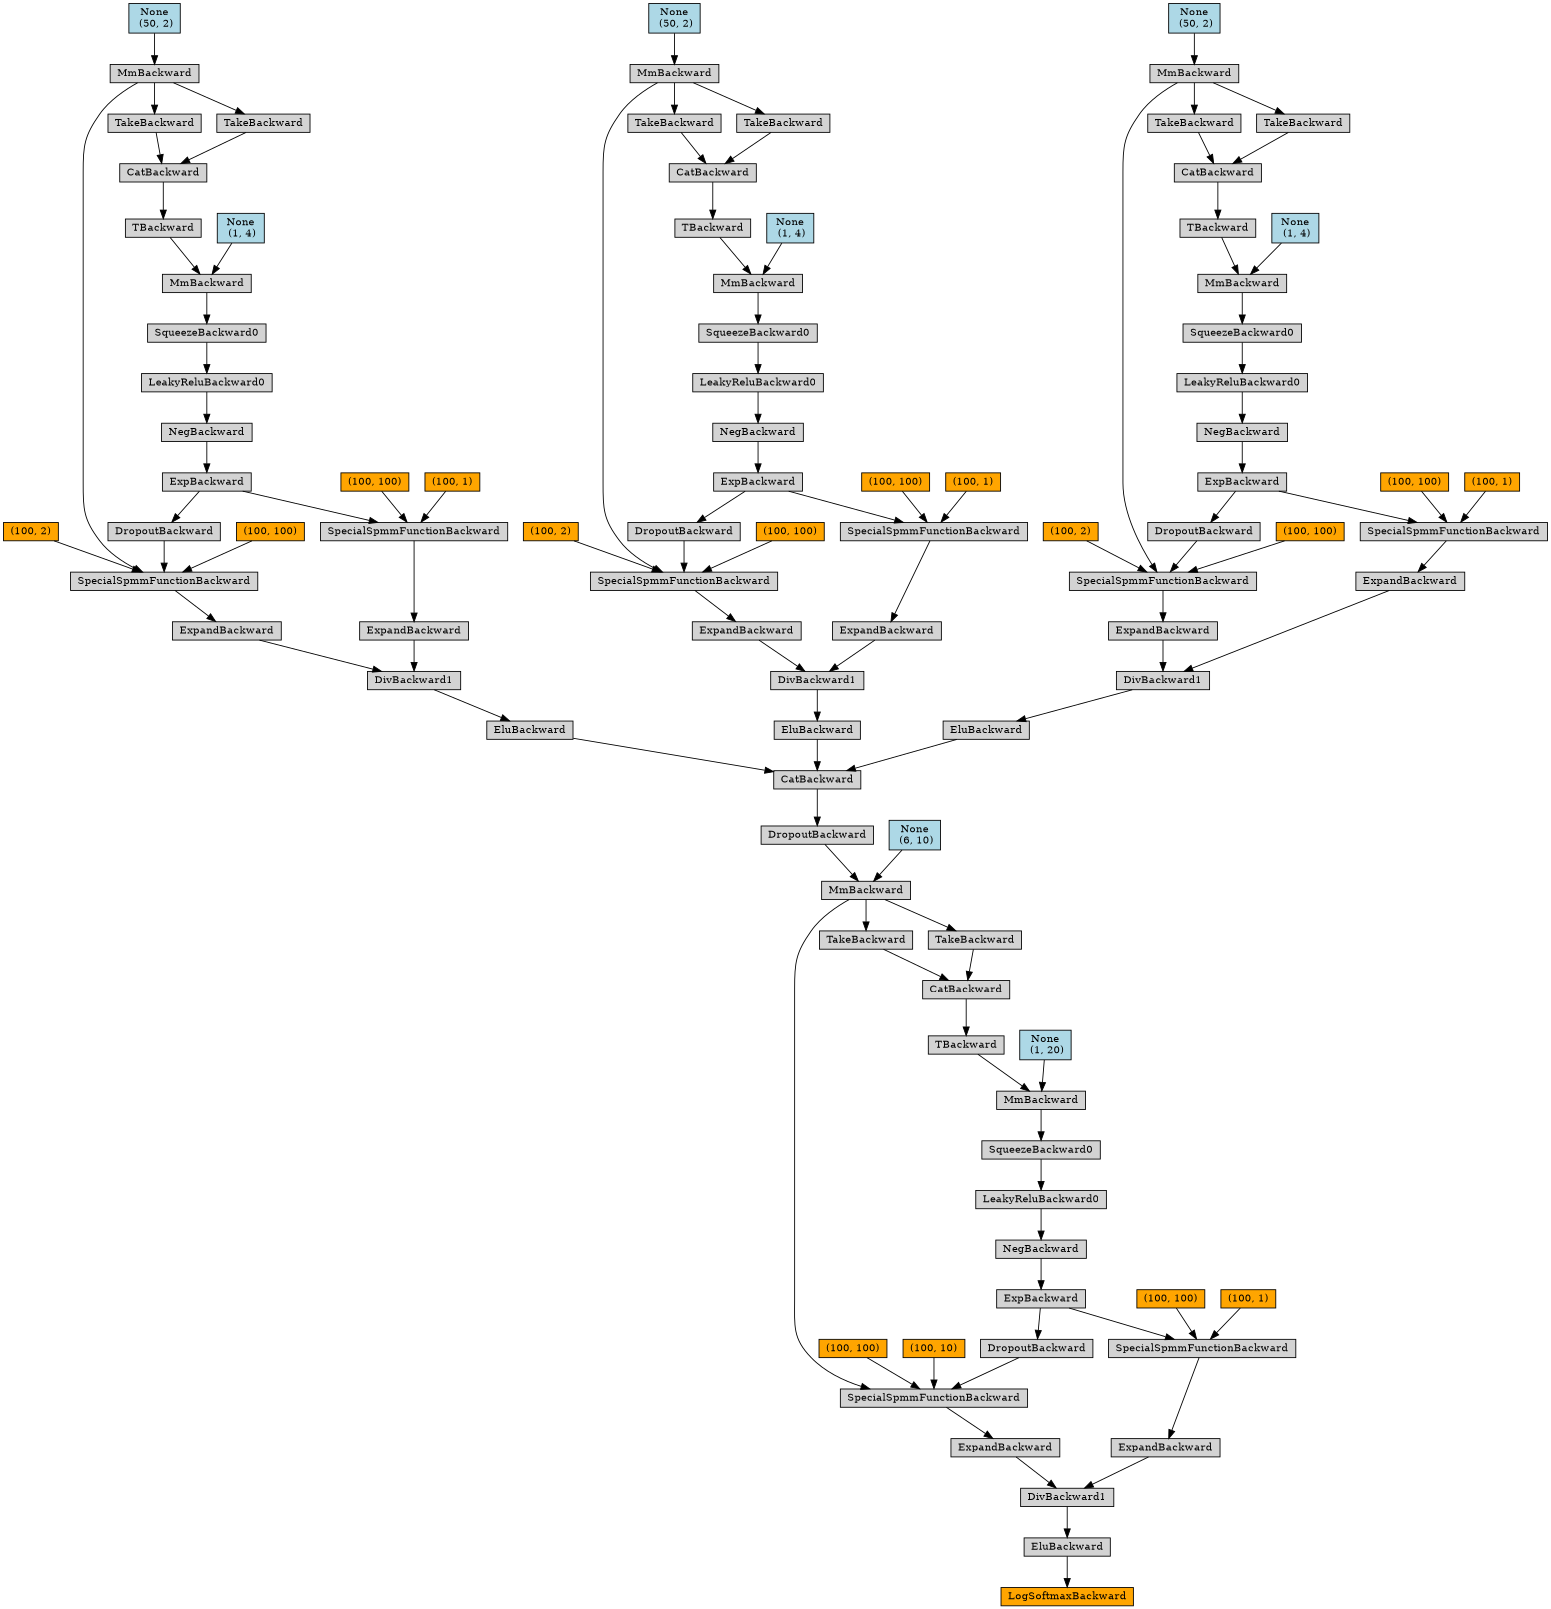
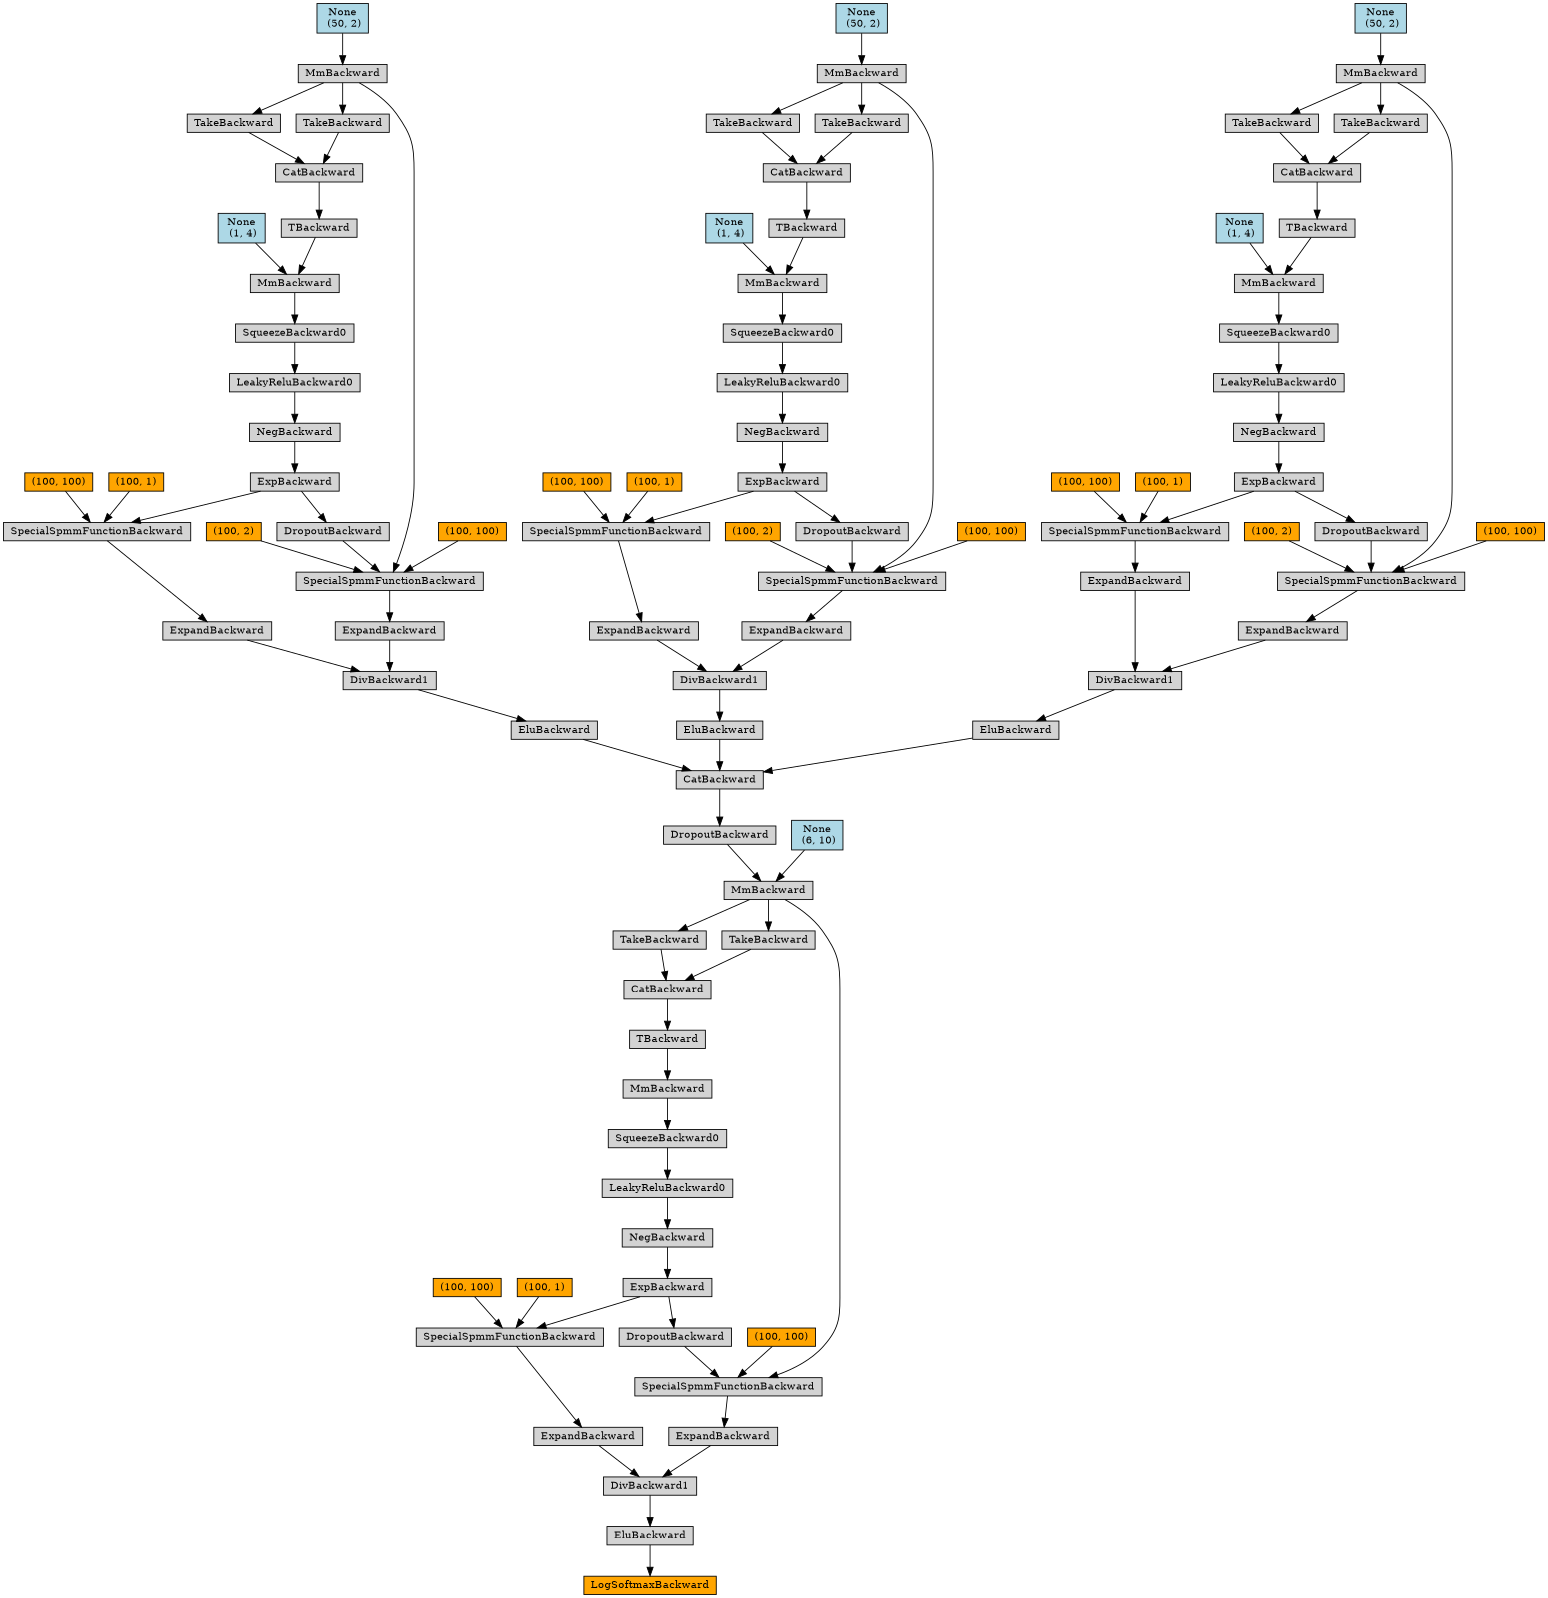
  digraph {
    node [align=left fontsize=12 ranksep=0.1 shape=box style=filled]
    n1 [fillcolor=orange height=0.2 label=LogSoftmaxBackward]
    n2 [height=0.2 label=EluBackward]
    n3 [height=0.2 label=DivBackward1]
    n4 [height=0.2 label=ExpandBackward]
    n5 [height=0.2 label=SpecialSpmmFunctionBackward]
    n6 [height=0.2 label=DropoutBackward]
    n7 [height=0.2 label=ExpBackward]
    n8 [height=0.2 label=SpecialSpmmFunctionBackward]
    n9 [height=0.2 label=ExpandBackward]
    n10 [height=0.2 label=NegBackward]
    n11 [height=0.2 label=LeakyReluBackward0]
    n12 [height=0.2 label=SqueezeBackward0]
    n13 [height=0.2 label=MmBackward]
-   n14 [fillcolor=lightblue height=0.2 label="None\n (1, 20)"]
    n15 [height=0.2 label=TBackward]
    n16 [height=0.2 label=CatBackward]
    n17 [height=0.2 label=TakeBackward]
    n18 [height=0.2 label=MmBackward]
    n19 [height=0.2 label=TakeBackward]
    n20 [height=0.2 label=DropoutBackward]
    n21 [height=0.2 label=CatBackward]
    n22 [height=0.2 label=EluBackward]
    n23 [height=0.2 label=DivBackward1]
    n24 [height=0.2 label=ExpandBackward]
    n25 [height=0.2 label=SpecialSpmmFunctionBackward]
    n26 [height=0.2 label=DropoutBackward]
    n27 [height=0.2 label=ExpBackward]
    n28 [height=0.2 label=SpecialSpmmFunctionBackward]
    n29 [height=0.2 label=ExpandBackward]
    n30 [height=0.2 label=NegBackward]
    n31 [height=0.2 label=LeakyReluBackward0]
    n32 [height=0.2 label=SqueezeBackward0]
    n33 [height=0.2 label=MmBackward]
    n34 [fillcolor=lightblue height=0.2 label="None\n (1, 4)"]
    n35 [height=0.2 label=TBackward]
    n36 [height=0.2 label=CatBackward]
    n37 [height=0.2 label=TakeBackward]
    n38 [height=0.2 label=MmBackward]
    n39 [height=0.2 label=TakeBackward]
    n40 [fillcolor=lightblue height=0.2 label="None\n (50, 2)"]
    n41 [fillcolor=orange height=0.2 label="(100, 100)"]
    n42 [fillcolor=orange height=0.2 label="(100, 2)"]
    n43 [fillcolor=orange height=0.2 label="(100, 100)"]
    n44 [fillcolor=orange height=0.2 label="(100, 1)"]
    n45 [height=0.2 label=EluBackward]
    n46 [height=0.2 label=DivBackward1]
    n47 [height=0.2 label=ExpandBackward]
    n48 [height=0.2 label=SpecialSpmmFunctionBackward]
    n49 [height=0.2 label=DropoutBackward]
    n50 [height=0.2 label=ExpBackward]
    n51 [height=0.2 label=SpecialSpmmFunctionBackward]
    n52 [height=0.2 label=ExpandBackward]
    n53 [height=0.2 label=NegBackward]
    n54 [height=0.2 label=LeakyReluBackward0]
    n55 [height=0.2 label=SqueezeBackward0]
    n56 [height=0.2 label=MmBackward]
    n57 [fillcolor=lightblue height=0.2 label="None\n (1, 4)"]
    n58 [height=0.2 label=TBackward]
    n59 [height=0.2 label=CatBackward]
    n60 [height=0.2 label=TakeBackward]
    n61 [height=0.2 label=MmBackward]
    n62 [height=0.2 label=TakeBackward]
    n63 [fillcolor=lightblue height=0.2 label="None\n (50, 2)"]
    n64 [fillcolor=orange height=0.2 label="(100, 100)"]
    n65 [fillcolor=orange height=0.2 label="(100, 2)"]
    n66 [fillcolor=orange height=0.2 label="(100, 100)"]
    n67 [fillcolor=orange height=0.2 label="(100, 1)"]
    n68 [height=0.2 label=EluBackward]
    n69 [height=0.2 label=DivBackward1]
    n70 [height=0.2 label=ExpandBackward]
    n71 [height=0.2 label=SpecialSpmmFunctionBackward]
    n72 [height=0.2 label=DropoutBackward]
    n73 [height=0.2 label=ExpBackward]
    n74 [height=0.2 label=SpecialSpmmFunctionBackward]
    n75 [height=0.2 label=ExpandBackward]
    n76 [height=0.2 label=NegBackward]
    n77 [height=0.2 label=LeakyReluBackward0]
    n78 [height=0.2 label=SqueezeBackward0]
    n79 [height=0.2 label=MmBackward]
    n80 [fillcolor=lightblue height=0.2 label="None\n (1, 4)"]
    n81 [height=0.2 label=TBackward]
    n82 [height=0.2 label=CatBackward]
    n83 [height=0.2 label=TakeBackward]
    n84 [height=0.2 label=MmBackward]
    n85 [height=0.2 label=TakeBackward]
    n86 [fillcolor=lightblue height=0.2 label="None\n (50, 2)"]
    n87 [fillcolor=orange height=0.2 label="(100, 100)"]
    n88 [fillcolor=orange height=0.2 label="(100, 2)"]
    n89 [fillcolor=orange height=0.2 label="(100, 100)"]
    n90 [fillcolor=orange height=0.2 label="(100, 1)"]
    n91 [fillcolor=lightblue height=0.2 label="None\n (6, 10)"]
    n92 [fillcolor=orange height=0.2 label="(100, 100)"]
-   n93 [fillcolor=orange height=0.2 label="(100, 10)"]
    n94 [fillcolor=orange height=0.2 label="(100, 100)"]
    n95 [fillcolor=orange height=0.2 label="(100, 1)"]
    n2 -> n1
    n3 -> n2
    n4 -> n3
    n5 -> n4
    n6 -> n5
    n7 -> n6
    n7 -> n8
    n8 -> n9
    n9 -> n3
    n10 -> n7
    n11 -> n10
    n12 -> n11
    n13 -> n12
-   n14 -> n13
    n15 -> n13
    n16 -> n15
    n17 -> n16
    n18 -> n5
    n18 -> n17
    n18 -> n19
    n19 -> n16
    n20 -> n18
    n21 -> n20
    n22 -> n21
    n23 -> n22
    n24 -> n23
    n25 -> n24
    n26 -> n25
    n27 -> n26
    n27 -> n28
    n28 -> n29
    n29 -> n23
    n30 -> n27
    n31 -> n30
    n32 -> n31
    n33 -> n32
    n34 -> n33
    n35 -> n33
    n36 -> n35
    n37 -> n36
    n38 -> n25
    n38 -> n37
    n38 -> n39
    n39 -> n36
    n40 -> n38
    n41 -> n25
    n42 -> n25
    n43 -> n28
    n44 -> n28
    n45 -> n21
    n46 -> n45
    n47 -> n46
    n48 -> n47
    n49 -> n48
    n50 -> n49
    n50 -> n51
    n51 -> n52
    n52 -> n46
    n53 -> n50
    n54 -> n53
    n55 -> n54
    n56 -> n55
    n57 -> n56
    n58 -> n56
    n59 -> n58
    n60 -> n59
    n61 -> n48
    n61 -> n60
    n61 -> n62
    n62 -> n59
    n63 -> n61
    n64 -> n48
    n65 -> n48
    n66 -> n51
    n67 -> n51
    n68 -> n21
    n69 -> n68
    n70 -> n69
    n71 -> n70
    n72 -> n71
    n73 -> n72
    n73 -> n74
    n74 -> n75
    n75 -> n69
    n76 -> n73
    n77 -> n76
    n78 -> n77
    n79 -> n78
    n80 -> n79
    n81 -> n79
    n82 -> n81
    n83 -> n82
    n84 -> n71
    n84 -> n83
    n84 -> n85
    n85 -> n82
    n86 -> n84
    n87 -> n71
    n88 -> n71
    n89 -> n74
    n90 -> n74
    n91 -> n18
    n92 -> n5
-   n93 -> n5
    n94 -> n8
    n95 -> n8
  }
